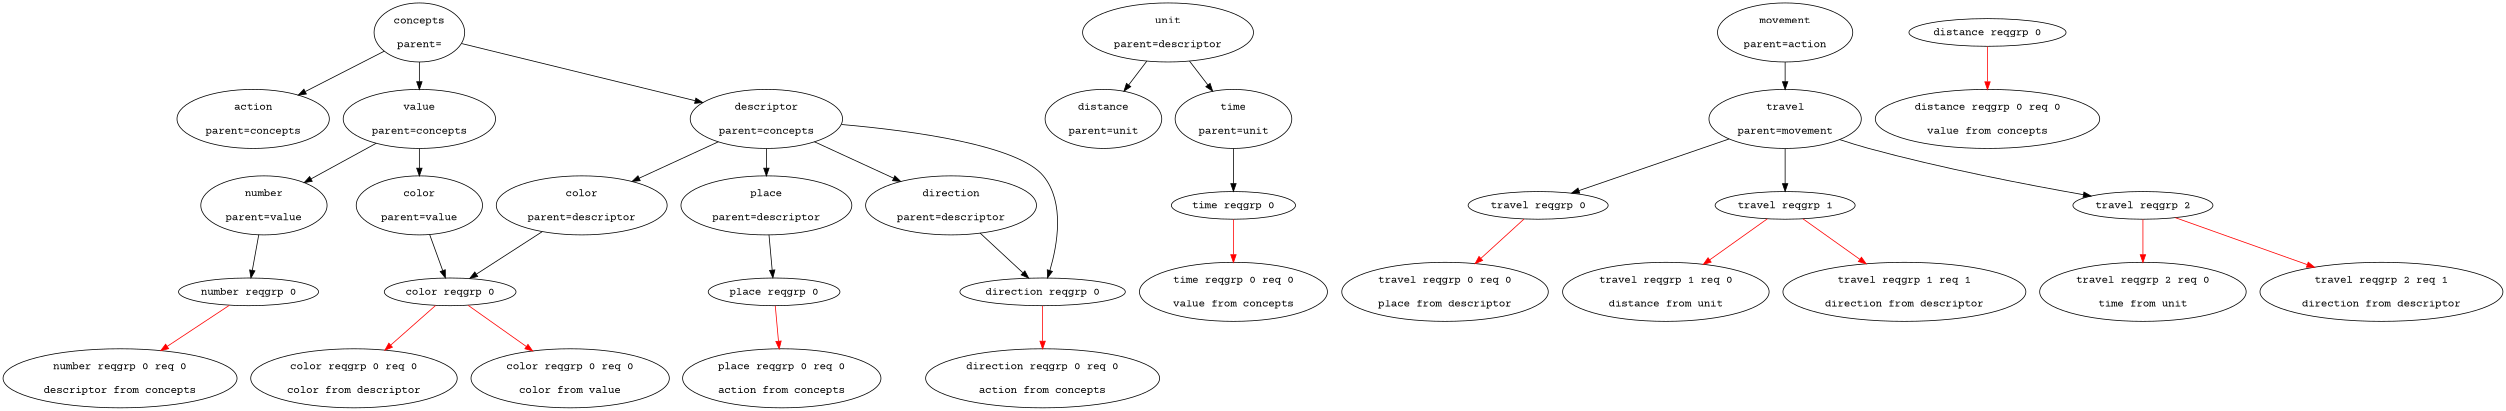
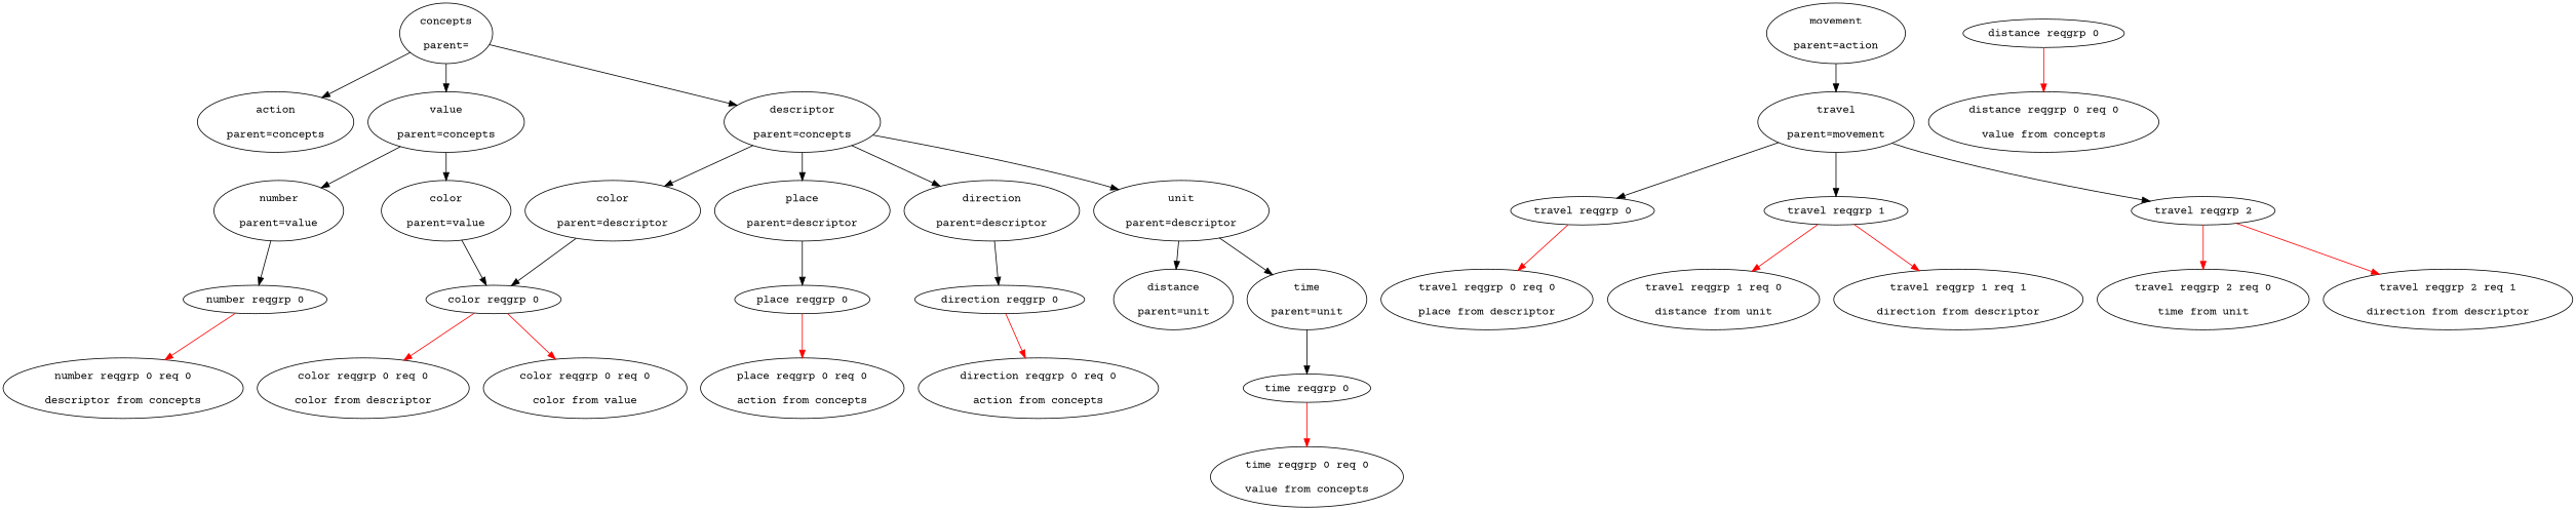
  digraph {
    fontname="Courier Prime"
    node [fontname="Courier Prime"]
    edge [fontname="Courier Prime"]
    "concepts\n\nparent="
    "action\n\nparent=concepts"
    "value\n\nparent=concepts"
    "descriptor\n\nparent=concepts"
    "number\n\nparent=value"
    "color\n\nparent=value"
    "place\n\nparent=descriptor"
    "direction\n\nparent=descriptor"
    "unit\n\nparent=descriptor"
    "color\n\nparent=descriptor"
    "movement\n\nparent=action"
    "travel\n\nparent=movement"
    "travel reqgrp 0"
    "travel reqgrp 1"
    "travel reqgrp 2"
    "travel reqgrp 0 req 0\n\nplace from descriptor"
    "travel reqgrp 1 req 0\n\ndistance from unit"
    "travel reqgrp 1 req 1\n\ndirection from descriptor"
    "travel reqgrp 2 req 0\n\ntime from unit"
    "travel reqgrp 2 req 1\n\ndirection from descriptor"
    "number reqgrp 0"
    "color reqgrp 0"
    "number reqgrp 0 req 0\n\ndescriptor from concepts"
    "color reqgrp 0 req 0\n\ncolor from descriptor"
    "color reqgrp 0 req 0\n\ncolor from value"
    "place reqgrp 0"
    "direction reqgrp 0"
    "distance\n\nparent=unit"
    "time\n\nparent=unit"
    "place reqgrp 0 req 0\n\naction from concepts"
    "direction reqgrp 0 req 0\n\naction from concepts"
    "time reqgrp 0"
    "distance reqgrp 0"
    "distance reqgrp 0 req 0\n\nvalue from concepts"
    "time reqgrp 0 req 0\n\nvalue from concepts"
    "concepts\n\nparent=" -> "action\n\nparent=concepts"
    "concepts\n\nparent=" -> "value\n\nparent=concepts"
    "concepts\n\nparent=" -> "descriptor\n\nparent=concepts"
    "value\n\nparent=concepts" -> "number\n\nparent=value"
    "value\n\nparent=concepts" -> "color\n\nparent=value"
    "descriptor\n\nparent=concepts" -> "place\n\nparent=descriptor"
    "descriptor\n\nparent=concepts" -> "direction\n\nparent=descriptor"
-   "descriptor\n\nparent=concepts" -> "direction reqgrp 0"
+   "descriptor\n\nparent=concepts" -> "unit\n\nparent=descriptor"
    "descriptor\n\nparent=concepts" -> "color\n\nparent=descriptor"
    "number\n\nparent=value" -> "number reqgrp 0"
    "color\n\nparent=value" -> "color reqgrp 0"
    "place\n\nparent=descriptor" -> "place reqgrp 0"
    "direction\n\nparent=descriptor" -> "direction reqgrp 0"
    "unit\n\nparent=descriptor" -> "distance\n\nparent=unit"
    "unit\n\nparent=descriptor" -> "time\n\nparent=unit"
    "color\n\nparent=descriptor" -> "color reqgrp 0"
    "movement\n\nparent=action" -> "travel\n\nparent=movement"
    "travel\n\nparent=movement" -> "travel reqgrp 0"
    "travel\n\nparent=movement" -> "travel reqgrp 1"
    "travel\n\nparent=movement" -> "travel reqgrp 2"
    "travel reqgrp 0" -> "travel reqgrp 0 req 0\n\nplace from descriptor" [color=red]
    "travel reqgrp 1" -> "travel reqgrp 1 req 0\n\ndistance from unit" [color=red]
    "travel reqgrp 1" -> "travel reqgrp 1 req 1\n\ndirection from descriptor" [color=red]
    "travel reqgrp 2" -> "travel reqgrp 2 req 0\n\ntime from unit" [color=red]
    "travel reqgrp 2" -> "travel reqgrp 2 req 1\n\ndirection from descriptor" [color=red]
    "number reqgrp 0" -> "number reqgrp 0 req 0\n\ndescriptor from concepts" [color=red]
    "color reqgrp 0" -> "color reqgrp 0 req 0\n\ncolor from descriptor" [color=red]
    "color reqgrp 0" -> "color reqgrp 0 req 0\n\ncolor from value" [color=red]
    "place reqgrp 0" -> "place reqgrp 0 req 0\n\naction from concepts" [color=red]
    "direction reqgrp 0" -> "direction reqgrp 0 req 0\n\naction from concepts" [color=red]
    "time\n\nparent=unit" -> "time reqgrp 0"
    "time reqgrp 0" -> "time reqgrp 0 req 0\n\nvalue from concepts" [color=red]
    "distance reqgrp 0" -> "distance reqgrp 0 req 0\n\nvalue from concepts" [color=red]
  }
